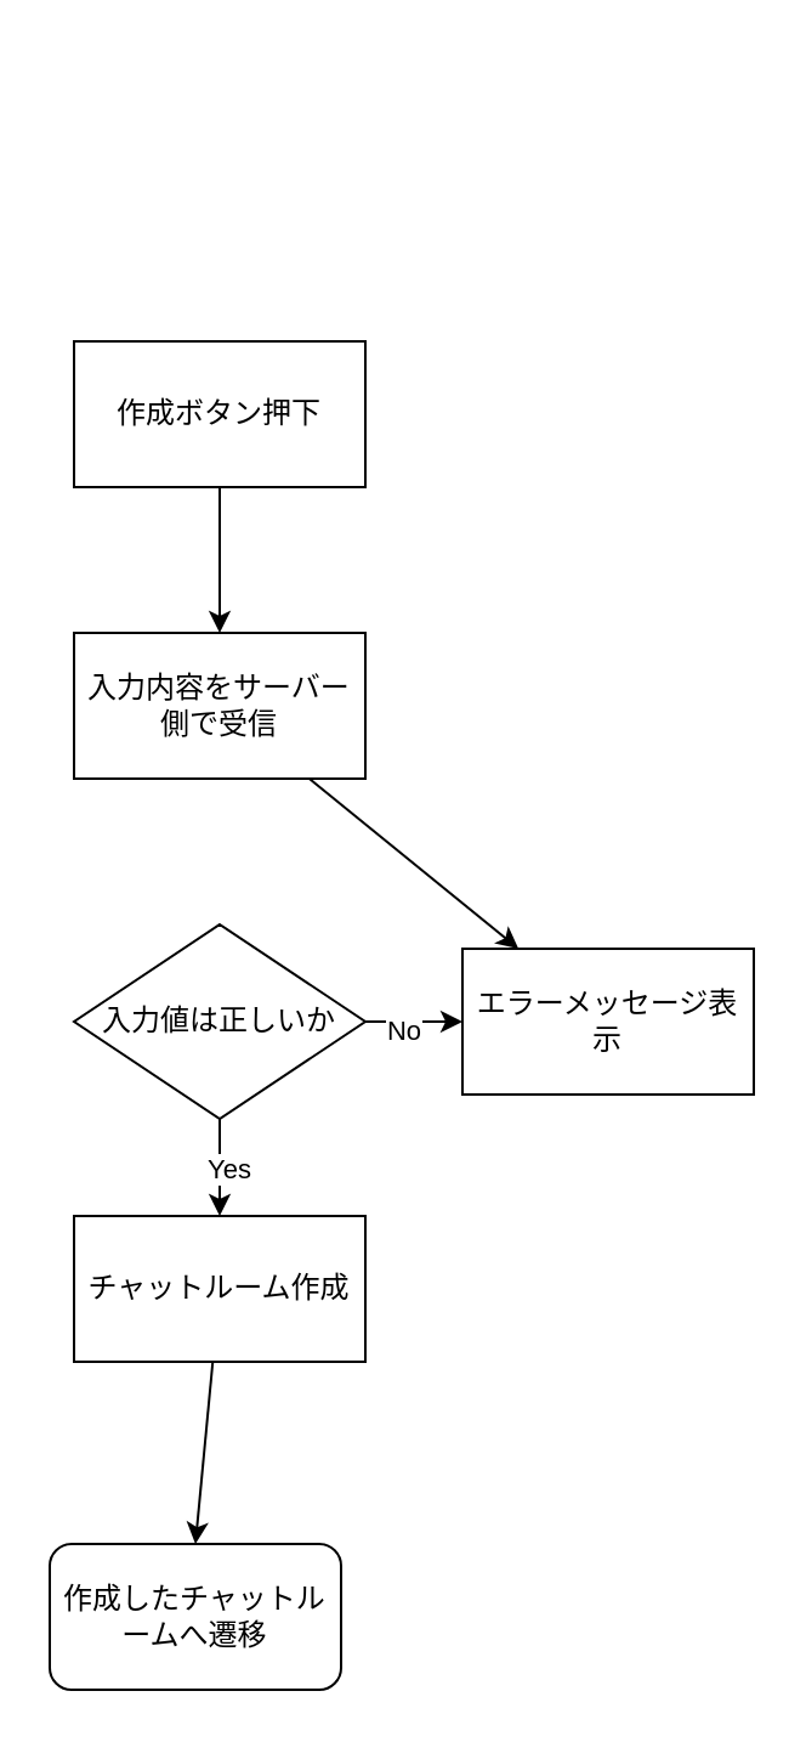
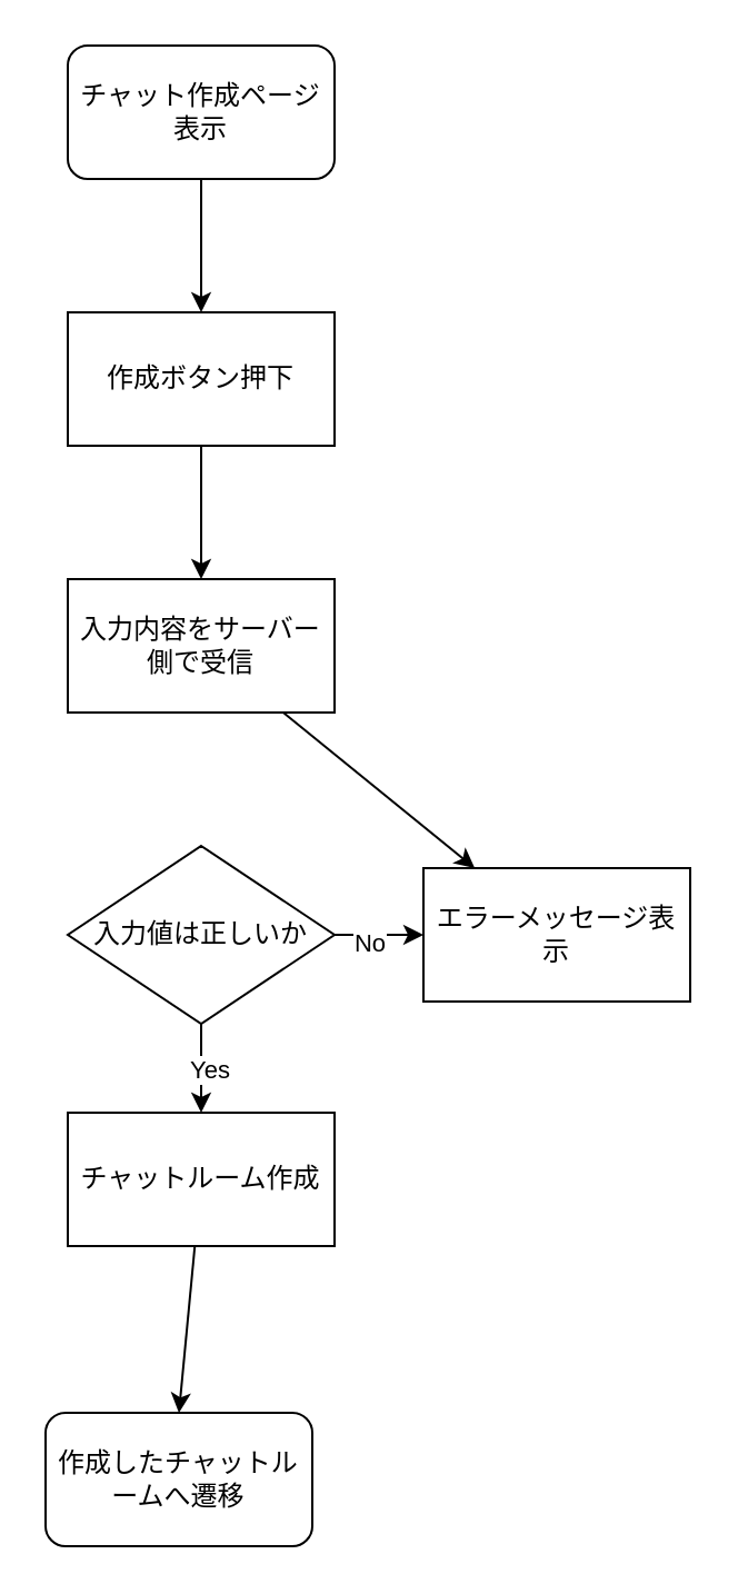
  <mxCell id="0" />
  <mxCell id="1" parent="0" />
+ <mxCell id="2" style="edgeStyle=none;html=1;entryX=0.5;entryY=0;entryDx=0;entryDy=0;" edge="1" parent="1" source="3" target="5"><mxGeometry relative="1" as="geometry" /></mxCell>
+ <mxCell id="3" value="チャット作成ページ表示" style="rounded=1;whiteSpace=wrap;html=1;" vertex="1" parent="1"><mxGeometry x="30" y="20" width="120" height="60" as="geometry" /></mxCell>
  <mxCell id="4" style="edgeStyle=none;html=1;entryX=0.5;entryY=0;entryDx=0;entryDy=0;" edge="1" parent="1" source="5" target="7"><mxGeometry relative="1" as="geometry" /></mxCell>
  <mxCell id="5" value="作成ボタン押下" style="rounded=0;whiteSpace=wrap;html=1;" vertex="1" parent="1"><mxGeometry x="30" y="140" width="120" height="60" as="geometry" /></mxCell>
  <mxCell id="6" style="edgeStyle=none;html=1;" edge="1" parent="1" source="7" target="13"><mxGeometry relative="1" as="geometry" /></mxCell>
  <mxCell id="7" value="入力内容をサーバー側で受信" style="rounded=0;whiteSpace=wrap;html=1;" vertex="1" parent="1"><mxGeometry x="30" y="260" width="120" height="60" as="geometry" /></mxCell>
  <mxCell id="8" style="edgeStyle=none;html=1;entryX=0;entryY=0.5;entryDx=0;entryDy=0;" edge="1" parent="1" source="12" target="13"><mxGeometry relative="1" as="geometry" /></mxCell>
  <mxCell id="9" value="No" style="edgeLabel;html=1;align=center;verticalAlign=middle;resizable=0;points=[];" vertex="1" connectable="0" parent="8"><mxGeometry x="-0.25" y="-3" relative="1" as="geometry"><mxPoint as="offset" /></mxGeometry></mxCell>
  <mxCell id="10" style="edgeStyle=none;html=1;entryX=0.5;entryY=0;entryDx=0;entryDy=0;" edge="1" parent="1" source="12" target="15"><mxGeometry relative="1" as="geometry" /></mxCell>
  <mxCell id="11" value="Yes" style="edgeLabel;html=1;align=center;verticalAlign=middle;resizable=0;points=[];" vertex="1" connectable="0" parent="10"><mxGeometry y="3" relative="1" as="geometry"><mxPoint as="offset" /></mxGeometry></mxCell>
  <mxCell id="12" value="入力値は正しいか" style="rhombus;whiteSpace=wrap;html=1;" vertex="1" parent="1"><mxGeometry x="30" y="380" width="120" height="80" as="geometry" /></mxCell>
  <mxCell id="13" value="エラーメッセージ表示" style="rounded=0;whiteSpace=wrap;html=1;" vertex="1" parent="1"><mxGeometry x="190" y="390" width="120" height="60" as="geometry" /></mxCell>
  <mxCell id="14" style="edgeStyle=none;html=1;entryX=0.5;entryY=0;entryDx=0;entryDy=0;" edge="1" parent="1" source="15" target="16"><mxGeometry relative="1" as="geometry" /></mxCell>
  <mxCell id="15" value="チャットルーム作成" style="rounded=0;whiteSpace=wrap;html=1;" vertex="1" parent="1"><mxGeometry x="30" y="500" width="120" height="60" as="geometry" /></mxCell>
  <mxCell id="16" value="作成したチャットルームへ遷移" style="rounded=1;whiteSpace=wrap;html=1;" vertex="1" parent="1"><mxGeometry x="20" y="635" width="120" height="60" as="geometry" /></mxCell>
